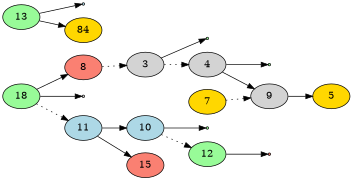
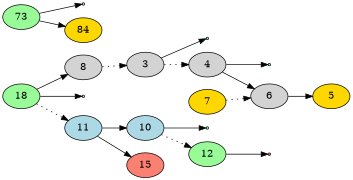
  digraph {
    ordering=out
    rankdir=LR
    node [fillcolor=palegreen style=filled]
    edge [style=solid]
-   8 [fillcolor=salmon]
+   8 [fillcolor=lightgrey]
    18
    null [fillcolor=lightgrey shape=point]
    11 [fillcolor=lightblue]
    3 [fillcolor=lightgrey]
    null0 [shape=point]
    4 [fillcolor=lightgrey]
    10 [fillcolor=lightblue]
    15 [fillcolor=salmon]
    null1 [shape=point]
-   6 [fillcolor=lightgrey label=9]
+   6 [fillcolor=lightgrey]
    5 [fillcolor=gold]
    7 [fillcolor=gold]
    null2 [shape=point]
    12
    null3 [fillcolor=salmon shape=point]
    null4 [fillcolor=lightblue shape=point]
-   13
+   13 [label=73]
    n19 [fillcolor=gold label=84]
    8 -> 3 [style=dotted]
    18 -> 8
    18 -> null
    18 -> 11 [style=dotted]
    11 -> 10
    11 -> 15
    3 -> null0
    3 -> 4 [style=dotted]
    4 -> null1
    4 -> 6
    10 -> null2
    10 -> 12 [style=dotted]
    6 -> 5
    7 -> 6 [style=dotted]
    12 -> null3
    13 -> null4
    13 -> n19
  }
